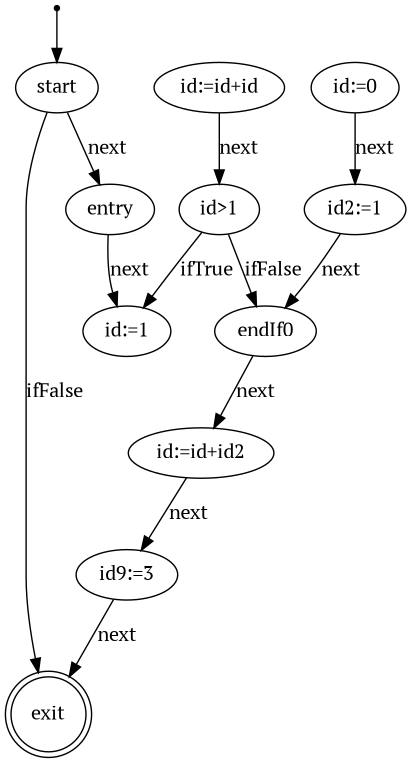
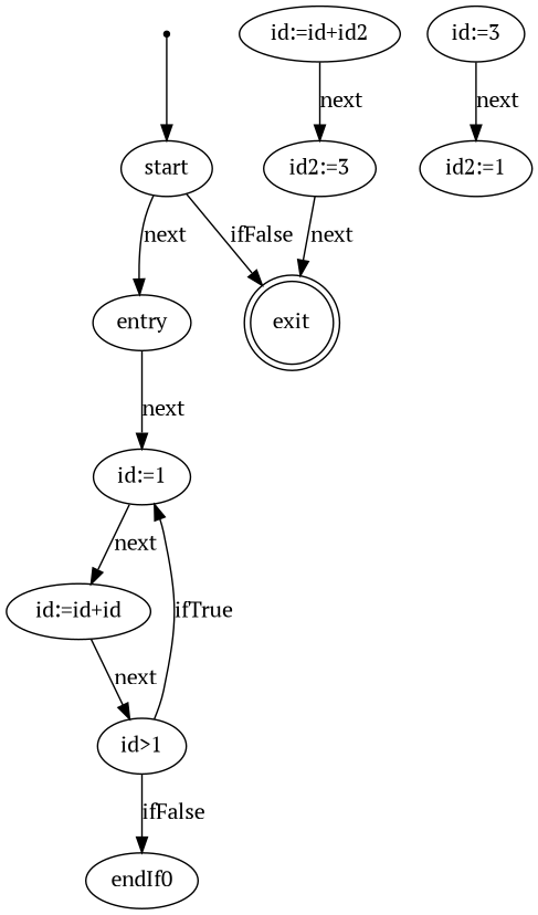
  digraph {
    fontname="PT Serif"
    node [fontname="PT Serif"]
    edge [fontname="PT Serif"]
    inic [shape=point]
    n2 [label=start]
    n3 [label=entry]
    n4 [label=exit shape=doublecircle]
    n5 [label="id:=1"]
    n6 [label="id:=id+id"]
    n7 [label="id>1"]
    n8 [label=endIf0]
-   n9 [label="id:=0"]
+   n9 [label="id:=3"]
    n10 [label="id2:=1"]
    n11 [label="id:=id+id2"]
-   n12 [label="id9:=3"]
+   n12 [label="id2:=3"]
    inic -> n2
    n2 -> n3 [label=next]
    n2 -> n4 [label=ifFalse]
    n3 -> n5 [label=next]
+   n5 -> n6 [label=next]
    n6 -> n7 [label=next]
    n7 -> n5 [label=ifTrue]
    n7 -> n8 [label=ifFalse]
-   n8 -> n11 [label=next]
    n9 -> n10 [label=next]
-   n10 -> n8 [label=next]
    n11 -> n12 [label=next]
    n12 -> n4 [label=next]
  }
